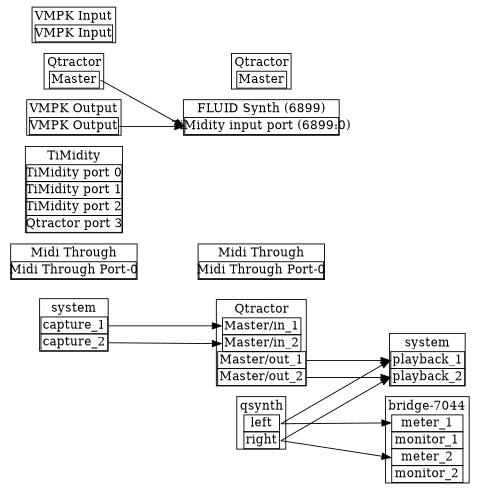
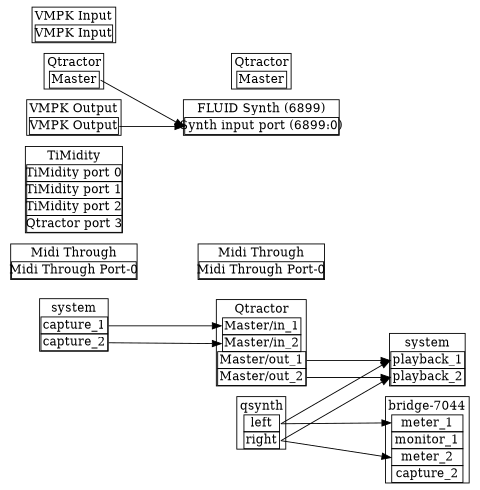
  digraph {
    compound=true
    fontsize=11
    nodesep=0.05
    rankdir=LR
    remincross=true
    splines=false
    node [shape=plaintext]
    n1 [height=0.93056 label=<<TABLE CELLPADDING="0" CELLSPACING="0"><TR><TD BORDER="0" CELLPADDING="2" COLSPAN="1">system</TD></TR><TR><TD PORT="0x555ee93b9810" FIXEDSIZE="TRUE" WIDTH="75" HEIGHT="19">capture_1</TD></TR><TR><TD PORT="0x555ee93b99b0" FIXEDSIZE="TRUE" WIDTH="75" HEIGHT="19">capture_2</TD></TR></TABLE>> width=1.2917]
    n2 [height=0.93056 label=<<TABLE CELLPADDING="0" CELLSPACING="0"><TR><TD BORDER="0" CELLPADDING="2" COLSPAN="1">system</TD></TR><TR><TD PORT="0x555ee93b9b50" FIXEDSIZE="TRUE" WIDTH="83" HEIGHT="19">playback_1</TD></TR><TR><TD PORT="0x555ee93b9cf0" FIXEDSIZE="TRUE" WIDTH="83" HEIGHT="19">playback_2</TD></TR></TABLE>> width=1.4028]
    n3 [height=1.4583 label=<<TABLE CELLPADDING="0" CELLSPACING="0"><TR><TD BORDER="0" CELLPADDING="2" COLSPAN="1">Qtractor</TD></TR><TR><TD PORT="0x555ee96c8a30" FIXEDSIZE="TRUE" WIDTH="88" HEIGHT="19">Master/in_1</TD></TR><TR><TD PORT="0x555ee96c8bd0" FIXEDSIZE="TRUE" WIDTH="88" HEIGHT="19">Master/in_2</TD></TR><TR><TD PORT="0x555ee96c8d70" FIXEDSIZE="TRUE" WIDTH="99" HEIGHT="19">Master/out_1</TD></TR><TR><TD PORT="0x555ee96c8f10" FIXEDSIZE="TRUE" WIDTH="99" HEIGHT="19">Master/out_2</TD></TR></TABLE>> width=1.625]
-   n4 [height=1.4583 label=<<TABLE CELLPADDING="0" CELLSPACING="0"><TR><TD BORDER="0" CELLPADDING="2" COLSPAN="1">bridge-7044</TD></TR><TR><TD PORT="0x555ee93b9e90" FIXEDSIZE="TRUE" WIDTH="80" HEIGHT="19">meter_1</TD></TR><TR><TD PORT="0x555ee96c8210" FIXEDSIZE="TRUE" WIDTH="80" HEIGHT="19">monitor_1</TD></TR><TR><TD PORT="0x555ee96c86f0" FIXEDSIZE="TRUE" WIDTH="80" HEIGHT="19">meter_2</TD></TR><TR><TD PORT="0x555ee96c8890" FIXEDSIZE="TRUE" WIDTH="80" HEIGHT="19">monitor_2</TD></TR></TABLE>> width=1.3611]
+   n4 [height=1.4583 label=<<TABLE CELLPADDING="0" CELLSPACING="0"><TR><TD BORDER="0" CELLPADDING="2" COLSPAN="1">bridge-7044</TD></TR><TR><TD PORT="0x555ee93b9e90" FIXEDSIZE="TRUE" WIDTH="80" HEIGHT="19">meter_1</TD></TR><TR><TD PORT="0x555ee96c8210" FIXEDSIZE="TRUE" WIDTH="80" HEIGHT="19">monitor_1</TD></TR><TR><TD PORT="0x555ee96c86f0" FIXEDSIZE="TRUE" WIDTH="80" HEIGHT="19">meter_2</TD></TR><TR><TD PORT="0x555ee96c8890" FIXEDSIZE="TRUE" WIDTH="80" HEIGHT="19">capture_2</TD></TR></TABLE>> width=1.3611]
    n5 [height=0.93056 label=<<TABLE CELLPADDING="0" CELLSPACING="0"><TR><TD BORDER="0" CELLPADDING="2" COLSPAN="1">qsynth</TD></TR><TR><TD PORT="0x555ee96c83b0" FIXEDSIZE="TRUE" WIDTH="40" HEIGHT="19">left</TD></TR><TR><TD PORT="0x555ee96c8550" FIXEDSIZE="TRUE" WIDTH="40" HEIGHT="19">right</TD></TR></TABLE>> width=0.81944]
    n6 [height=0.66667 label=<<TABLE CELLPADDING="0" CELLSPACING="0"><TR><TD BORDER="0" CELLPADDING="2" COLSPAN="1">Midi Through</TD></TR><TR><TD PORT="0x555ee96cf270" FIXEDSIZE="TRUE" WIDTH="140" HEIGHT="19">Midi Through Port-0</TD></TR></TABLE>> width=2.1944]
    n7 [height=0.66667 label=<<TABLE CELLPADDING="0" CELLSPACING="0"><TR><TD BORDER="0" CELLPADDING="2" COLSPAN="1">Midi Through</TD></TR><TR><TD PORT="0x555ee96cf410" FIXEDSIZE="TRUE" WIDTH="140" HEIGHT="19">Midi Through Port-0</TD></TR></TABLE>> width=2.1944]
    n8 [height=1.4583 label=<<TABLE CELLPADDING="0" CELLSPACING="0"><TR><TD BORDER="0" CELLPADDING="2" COLSPAN="1">TiMidity</TD></TR><TR><TD PORT="0x555ee96cf5b0" FIXEDSIZE="TRUE" WIDTH="107" HEIGHT="19">TiMidity port 0</TD></TR><TR><TD PORT="0x555ee96cf750" FIXEDSIZE="TRUE" WIDTH="107" HEIGHT="19">TiMidity port 1</TD></TR><TR><TD PORT="0x555ee96cf8f0" FIXEDSIZE="TRUE" WIDTH="107" HEIGHT="19">TiMidity port 2</TD></TR><TR><TD PORT="0x555ee96cfa90" FIXEDSIZE="TRUE" WIDTH="107" HEIGHT="19">Qtractor port 3</TD></TR></TABLE>> width=1.7361]
    n9 [height=0.66667 label=<<TABLE CELLPADDING="0" CELLSPACING="0"><TR><TD BORDER="0" CELLPADDING="2" COLSPAN="1">VMPK Output</TD></TR><TR><TD PORT="0x555ee96cfc30" FIXEDSIZE="TRUE" WIDTH="100" HEIGHT="19">VMPK Output</TD></TR></TABLE>> width=1.6389]
-   n10 [height=0.66667 label=<<TABLE CELLPADDING="0" CELLSPACING="0"><TR><TD BORDER="0" CELLPADDING="2" COLSPAN="1">FLUID Synth (6899)</TD></TR><TR><TD PORT="0x555ee96cff70" FIXEDSIZE="TRUE" WIDTH="173" HEIGHT="19">TiMidity input port (6899:0)</TD></TR></TABLE>> width=2.6528]
+   n10 [height=0.66667 label=<<TABLE CELLPADDING="0" CELLSPACING="0"><TR><TD BORDER="0" CELLPADDING="2" COLSPAN="1">FLUID Synth (6899)</TD></TR><TR><TD PORT="0x555ee96cff70" FIXEDSIZE="TRUE" WIDTH="173" HEIGHT="19">Synth input port (6899:0)</TD></TR></TABLE>> width=2.6528]
    n11 [height=0.66667 label=<<TABLE CELLPADDING="0" CELLSPACING="0"><TR><TD BORDER="0" CELLPADDING="2" COLSPAN="1">VMPK Input</TD></TR><TR><TD PORT="0x555ee96cfdd0" FIXEDSIZE="TRUE" WIDTH="87" HEIGHT="19">VMPK Input</TD></TR></TABLE>> width=1.4583]
    n12 [height=0.66667 label=<<TABLE CELLPADDING="0" CELLSPACING="0"><TR><TD BORDER="0" CELLPADDING="2" COLSPAN="1">Qtractor</TD></TR><TR><TD PORT="0x555ee96f11f0" FIXEDSIZE="TRUE" WIDTH="56" HEIGHT="19">Master</TD></TR></TABLE>> width=1.0278]
    n13 [height=0.66667 label=<<TABLE CELLPADDING="0" CELLSPACING="0"><TR><TD BORDER="0" CELLPADDING="2" COLSPAN="1">Qtractor</TD></TR><TR><TD PORT="0x555ee96f1390" FIXEDSIZE="TRUE" WIDTH="56" HEIGHT="19">Master</TD></TR></TABLE>> width=1.0278]
    n1 -> n2 [style=invis]
    n1 -> n3 [headport="0x555ee96c8a30:w" tailport="0x555ee93b9810:e"]
    n1 -> n3 [headport="0x555ee96c8bd0:w" tailport="0x555ee93b99b0:e"]
    n3 -> n2 [headport="0x555ee93b9b50:w" tailport="0x555ee96c8d70:e"]
    n3 -> n2 [headport="0x555ee93b9cf0:w" tailport="0x555ee96c8f10:e"]
    n5 -> n2 [headport="0x555ee93b9b50:w" tailport="0x555ee96c83b0:e"]
    n5 -> n2 [headport="0x555ee93b9cf0:w" tailport="0x555ee96c8550:e"]
    n5 -> n4 [headport="0x555ee93b9e90:w" tailport="0x555ee96c83b0:e"]
    n5 -> n4 [headport="0x555ee96c86f0:w" tailport="0x555ee96c8550:e"]
    n6 -> n7 [style=invis]
    n9 -> n10 [headport="0x555ee96cff70:w" tailport="0x555ee96cfc30:e"]
    n12 -> n10 [headport="0x555ee96cff70:w" tailport="0x555ee96f11f0:e"]
    n12 -> n13 [style=invis]
  }
